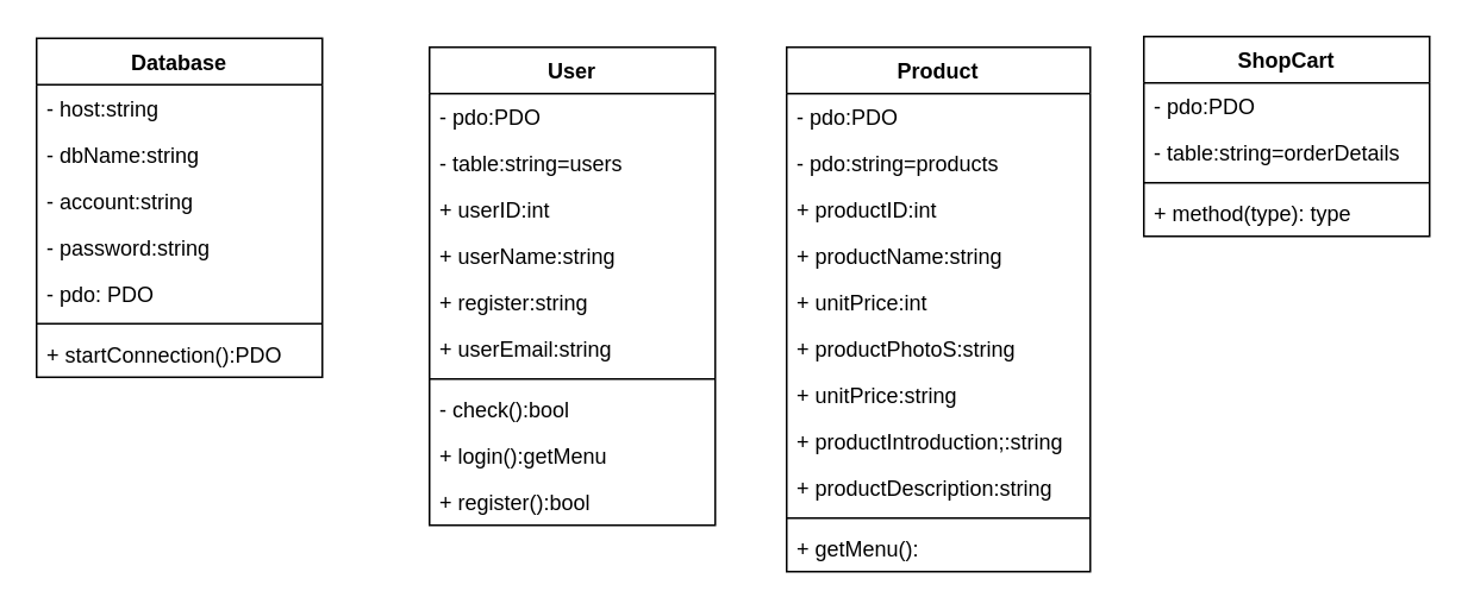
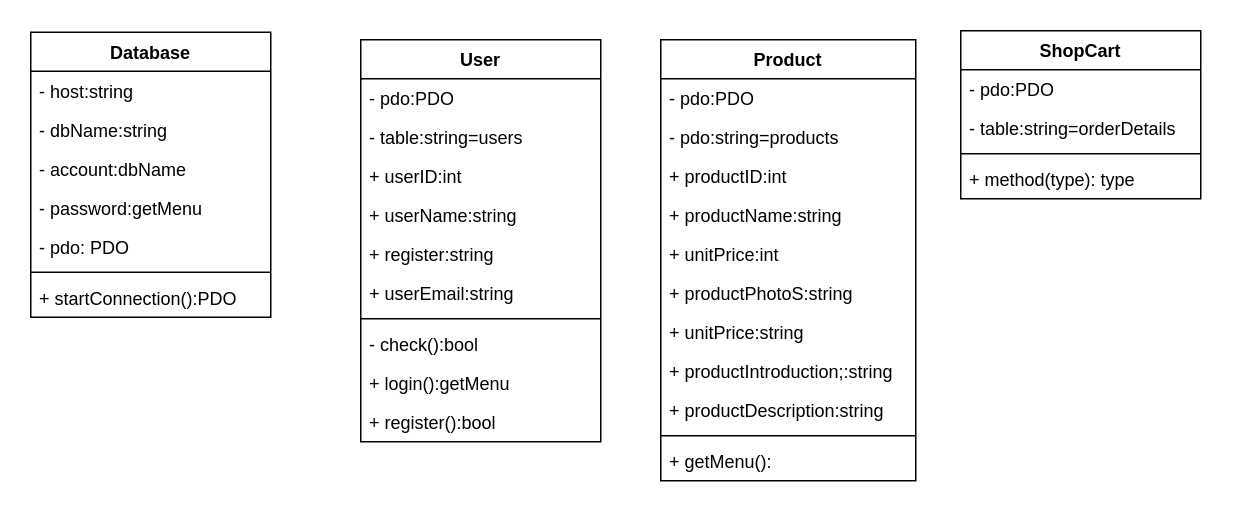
  <mxCell id="0" />
  <mxCell id="1" parent="0" />
  <mxCell id="2" value="Database" style="swimlane;fontStyle=1;align=center;verticalAlign=top;childLayout=stackLayout;horizontal=1;startSize=26;horizontalStack=0;resizeParent=1;resizeParentMax=0;resizeLast=0;collapsible=1;marginBottom=0;" vertex="1" parent="1"><mxGeometry x="20" y="21" width="160" height="190" as="geometry" /></mxCell>
  <mxCell id="3" value="- host:string" style="text;strokeColor=none;fillColor=none;align=left;verticalAlign=top;spacingLeft=4;spacingRight=4;overflow=hidden;rotatable=0;points=[[0,0.5],[1,0.5]];portConstraint=eastwest;" vertex="1" parent="2"><mxGeometry y="26" width="160" height="26" as="geometry" /></mxCell>
  <mxCell id="4" value="- dbName:string" style="text;strokeColor=none;fillColor=none;align=left;verticalAlign=top;spacingLeft=4;spacingRight=4;overflow=hidden;rotatable=0;points=[[0,0.5],[1,0.5]];portConstraint=eastwest;" vertex="1" parent="2"><mxGeometry y="52" width="160" height="26" as="geometry" /></mxCell>
- <mxCell id="5" value="- account:string" style="text;strokeColor=none;fillColor=none;align=left;verticalAlign=top;spacingLeft=4;spacingRight=4;overflow=hidden;rotatable=0;points=[[0,0.5],[1,0.5]];portConstraint=eastwest;" vertex="1" parent="2"><mxGeometry y="78" width="160" height="26" as="geometry" /></mxCell>
- <mxCell id="6" value="- password:string" style="text;strokeColor=none;fillColor=none;align=left;verticalAlign=top;spacingLeft=4;spacingRight=4;overflow=hidden;rotatable=0;points=[[0,0.5],[1,0.5]];portConstraint=eastwest;" vertex="1" parent="2"><mxGeometry y="104" width="160" height="26" as="geometry" /></mxCell>
+ <mxCell id="5" value="- account:dbName" style="text;strokeColor=none;fillColor=none;align=left;verticalAlign=top;spacingLeft=4;spacingRight=4;overflow=hidden;rotatable=0;points=[[0,0.5],[1,0.5]];portConstraint=eastwest;" vertex="1" parent="2"><mxGeometry y="78" width="160" height="26" as="geometry" /></mxCell>
+ <mxCell id="6" value="- password:getMenu" style="text;strokeColor=none;fillColor=none;align=left;verticalAlign=top;spacingLeft=4;spacingRight=4;overflow=hidden;rotatable=0;points=[[0,0.5],[1,0.5]];portConstraint=eastwest;" vertex="1" parent="2"><mxGeometry y="104" width="160" height="26" as="geometry" /></mxCell>
  <mxCell id="7" value="- pdo: PDO" style="text;strokeColor=none;fillColor=none;align=left;verticalAlign=top;spacingLeft=4;spacingRight=4;overflow=hidden;rotatable=0;points=[[0,0.5],[1,0.5]];portConstraint=eastwest;" vertex="1" parent="2"><mxGeometry y="130" width="160" height="26" as="geometry" /></mxCell>
  <mxCell id="8" value="" style="line;strokeWidth=1;fillColor=none;align=left;verticalAlign=middle;spacingTop=-1;spacingLeft=3;spacingRight=3;rotatable=0;labelPosition=right;points=[];portConstraint=eastwest;" vertex="1" parent="2"><mxGeometry y="156" width="160" height="8" as="geometry" /></mxCell>
  <mxCell id="9" value="+ startConnection():PDO" style="text;strokeColor=none;fillColor=none;align=left;verticalAlign=top;spacingLeft=4;spacingRight=4;overflow=hidden;rotatable=0;points=[[0,0.5],[1,0.5]];portConstraint=eastwest;" vertex="1" parent="2"><mxGeometry y="164" width="160" height="26" as="geometry" /></mxCell>
  <mxCell id="10" value="User" style="swimlane;fontStyle=1;align=center;verticalAlign=top;childLayout=stackLayout;horizontal=1;startSize=26;horizontalStack=0;resizeParent=1;resizeParentMax=0;resizeLast=0;collapsible=1;marginBottom=0;" vertex="1" parent="1"><mxGeometry x="240" y="26" width="160" height="268" as="geometry" /></mxCell>
  <mxCell id="11" value="- pdo:PDO" style="text;strokeColor=none;fillColor=none;align=left;verticalAlign=top;spacingLeft=4;spacingRight=4;overflow=hidden;rotatable=0;points=[[0,0.5],[1,0.5]];portConstraint=eastwest;" vertex="1" parent="10"><mxGeometry y="26" width="160" height="26" as="geometry" /></mxCell>
  <mxCell id="12" value="- table:string=users" style="text;strokeColor=none;fillColor=none;align=left;verticalAlign=top;spacingLeft=4;spacingRight=4;overflow=hidden;rotatable=0;points=[[0,0.5],[1,0.5]];portConstraint=eastwest;" vertex="1" parent="10"><mxGeometry y="52" width="160" height="26" as="geometry" /></mxCell>
  <mxCell id="13" value="+ userID:int" style="text;strokeColor=none;fillColor=none;align=left;verticalAlign=top;spacingLeft=4;spacingRight=4;overflow=hidden;rotatable=0;points=[[0,0.5],[1,0.5]];portConstraint=eastwest;" vertex="1" parent="10"><mxGeometry y="78" width="160" height="26" as="geometry" /></mxCell>
  <mxCell id="14" value="+ userName:string" style="text;strokeColor=none;fillColor=none;align=left;verticalAlign=top;spacingLeft=4;spacingRight=4;overflow=hidden;rotatable=0;points=[[0,0.5],[1,0.5]];portConstraint=eastwest;" vertex="1" parent="10"><mxGeometry y="104" width="160" height="26" as="geometry" /></mxCell>
  <mxCell id="15" value="+ register:string" style="text;strokeColor=none;fillColor=none;align=left;verticalAlign=top;spacingLeft=4;spacingRight=4;overflow=hidden;rotatable=0;points=[[0,0.5],[1,0.5]];portConstraint=eastwest;" vertex="1" parent="10"><mxGeometry y="130" width="160" height="26" as="geometry" /></mxCell>
  <mxCell id="16" value="+ userEmail:string" style="text;strokeColor=none;fillColor=none;align=left;verticalAlign=top;spacingLeft=4;spacingRight=4;overflow=hidden;rotatable=0;points=[[0,0.5],[1,0.5]];portConstraint=eastwest;" vertex="1" parent="10"><mxGeometry y="156" width="160" height="26" as="geometry" /></mxCell>
  <mxCell id="17" value="" style="line;strokeWidth=1;fillColor=none;align=left;verticalAlign=middle;spacingTop=-1;spacingLeft=3;spacingRight=3;rotatable=0;labelPosition=right;points=[];portConstraint=eastwest;" vertex="1" parent="10"><mxGeometry y="182" width="160" height="8" as="geometry" /></mxCell>
  <mxCell id="18" value="- check():bool" style="text;strokeColor=none;fillColor=none;align=left;verticalAlign=top;spacingLeft=4;spacingRight=4;overflow=hidden;rotatable=0;points=[[0,0.5],[1,0.5]];portConstraint=eastwest;" vertex="1" parent="10"><mxGeometry y="190" width="160" height="26" as="geometry" /></mxCell>
  <mxCell id="19" value="+ login():getMenu" style="text;strokeColor=none;fillColor=none;align=left;verticalAlign=top;spacingLeft=4;spacingRight=4;overflow=hidden;rotatable=0;points=[[0,0.5],[1,0.5]];portConstraint=eastwest;" vertex="1" parent="10"><mxGeometry y="216" width="160" height="26" as="geometry" /></mxCell>
  <mxCell id="20" value="+ register():bool" style="text;strokeColor=none;fillColor=none;align=left;verticalAlign=top;spacingLeft=4;spacingRight=4;overflow=hidden;rotatable=0;points=[[0,0.5],[1,0.5]];portConstraint=eastwest;" vertex="1" parent="10"><mxGeometry y="242" width="160" height="26" as="geometry" /></mxCell>
  <mxCell id="21" value="Product" style="swimlane;fontStyle=1;align=center;verticalAlign=top;childLayout=stackLayout;horizontal=1;startSize=26;horizontalStack=0;resizeParent=1;resizeParentMax=0;resizeLast=0;collapsible=1;marginBottom=0;" vertex="1" parent="1"><mxGeometry x="440" y="26" width="170" height="294" as="geometry" /></mxCell>
  <mxCell id="22" value="- pdo:PDO" style="text;strokeColor=none;fillColor=none;align=left;verticalAlign=top;spacingLeft=4;spacingRight=4;overflow=hidden;rotatable=0;points=[[0,0.5],[1,0.5]];portConstraint=eastwest;" vertex="1" parent="21"><mxGeometry y="26" width="170" height="26" as="geometry" /></mxCell>
  <mxCell id="23" value="- pdo:string=products" style="text;strokeColor=none;fillColor=none;align=left;verticalAlign=top;spacingLeft=4;spacingRight=4;overflow=hidden;rotatable=0;points=[[0,0.5],[1,0.5]];portConstraint=eastwest;" vertex="1" parent="21"><mxGeometry y="52" width="170" height="26" as="geometry" /></mxCell>
  <mxCell id="24" value="+ productID:int" style="text;strokeColor=none;fillColor=none;align=left;verticalAlign=top;spacingLeft=4;spacingRight=4;overflow=hidden;rotatable=0;points=[[0,0.5],[1,0.5]];portConstraint=eastwest;" vertex="1" parent="21"><mxGeometry y="78" width="170" height="26" as="geometry" /></mxCell>
  <mxCell id="25" value="+ productName:string" style="text;strokeColor=none;fillColor=none;align=left;verticalAlign=top;spacingLeft=4;spacingRight=4;overflow=hidden;rotatable=0;points=[[0,0.5],[1,0.5]];portConstraint=eastwest;" vertex="1" parent="21"><mxGeometry y="104" width="170" height="26" as="geometry" /></mxCell>
  <mxCell id="26" value="+ unitPrice:int" style="text;strokeColor=none;fillColor=none;align=left;verticalAlign=top;spacingLeft=4;spacingRight=4;overflow=hidden;rotatable=0;points=[[0,0.5],[1,0.5]];portConstraint=eastwest;" vertex="1" parent="21"><mxGeometry y="130" width="170" height="26" as="geometry" /></mxCell>
  <mxCell id="27" value="+ productPhotoS:string" style="text;strokeColor=none;fillColor=none;align=left;verticalAlign=top;spacingLeft=4;spacingRight=4;overflow=hidden;rotatable=0;points=[[0,0.5],[1,0.5]];portConstraint=eastwest;" vertex="1" parent="21"><mxGeometry y="156" width="170" height="26" as="geometry" /></mxCell>
  <mxCell id="28" value="+ unitPrice:string" style="text;strokeColor=none;fillColor=none;align=left;verticalAlign=top;spacingLeft=4;spacingRight=4;overflow=hidden;rotatable=0;points=[[0,0.5],[1,0.5]];portConstraint=eastwest;" vertex="1" parent="21"><mxGeometry y="182" width="170" height="26" as="geometry" /></mxCell>
  <mxCell id="29" value="+ productIntroduction;:string" style="text;strokeColor=none;fillColor=none;align=left;verticalAlign=top;spacingLeft=4;spacingRight=4;overflow=hidden;rotatable=0;points=[[0,0.5],[1,0.5]];portConstraint=eastwest;" vertex="1" parent="21"><mxGeometry y="208" width="170" height="26" as="geometry" /></mxCell>
  <mxCell id="30" value="+ productDescription:string" style="text;strokeColor=none;fillColor=none;align=left;verticalAlign=top;spacingLeft=4;spacingRight=4;overflow=hidden;rotatable=0;points=[[0,0.5],[1,0.5]];portConstraint=eastwest;" vertex="1" parent="21"><mxGeometry y="234" width="170" height="26" as="geometry" /></mxCell>
  <mxCell id="31" value="" style="line;strokeWidth=1;fillColor=none;align=left;verticalAlign=middle;spacingTop=-1;spacingLeft=3;spacingRight=3;rotatable=0;labelPosition=right;points=[];portConstraint=eastwest;" vertex="1" parent="21"><mxGeometry y="260" width="170" height="8" as="geometry" /></mxCell>
  <mxCell id="32" value="+ getMenu():" style="text;strokeColor=none;fillColor=none;align=left;verticalAlign=top;spacingLeft=4;spacingRight=4;overflow=hidden;rotatable=0;points=[[0,0.5],[1,0.5]];portConstraint=eastwest;" vertex="1" parent="21"><mxGeometry y="268" width="170" height="26" as="geometry" /></mxCell>
  <mxCell id="33" value="ShopCart" style="swimlane;fontStyle=1;align=center;verticalAlign=top;childLayout=stackLayout;horizontal=1;startSize=26;horizontalStack=0;resizeParent=1;resizeParentMax=0;resizeLast=0;collapsible=1;marginBottom=0;" vertex="1" parent="1"><mxGeometry x="640" y="20" width="160" height="112" as="geometry" /></mxCell>
  <mxCell id="34" value="- pdo:PDO" style="text;strokeColor=none;fillColor=none;align=left;verticalAlign=top;spacingLeft=4;spacingRight=4;overflow=hidden;rotatable=0;points=[[0,0.5],[1,0.5]];portConstraint=eastwest;" vertex="1" parent="33"><mxGeometry y="26" width="160" height="26" as="geometry" /></mxCell>
  <mxCell id="35" value="- table:string=orderDetails" style="text;strokeColor=none;fillColor=none;align=left;verticalAlign=top;spacingLeft=4;spacingRight=4;overflow=hidden;rotatable=0;points=[[0,0.5],[1,0.5]];portConstraint=eastwest;" vertex="1" parent="33"><mxGeometry y="52" width="160" height="26" as="geometry" /></mxCell>
  <mxCell id="36" value="" style="line;strokeWidth=1;fillColor=none;align=left;verticalAlign=middle;spacingTop=-1;spacingLeft=3;spacingRight=3;rotatable=0;labelPosition=right;points=[];portConstraint=eastwest;" vertex="1" parent="33"><mxGeometry y="78" width="160" height="8" as="geometry" /></mxCell>
  <mxCell id="37" value="+ method(type): type" style="text;strokeColor=none;fillColor=none;align=left;verticalAlign=top;spacingLeft=4;spacingRight=4;overflow=hidden;rotatable=0;points=[[0,0.5],[1,0.5]];portConstraint=eastwest;" vertex="1" parent="33"><mxGeometry y="86" width="160" height="26" as="geometry" /></mxCell>
